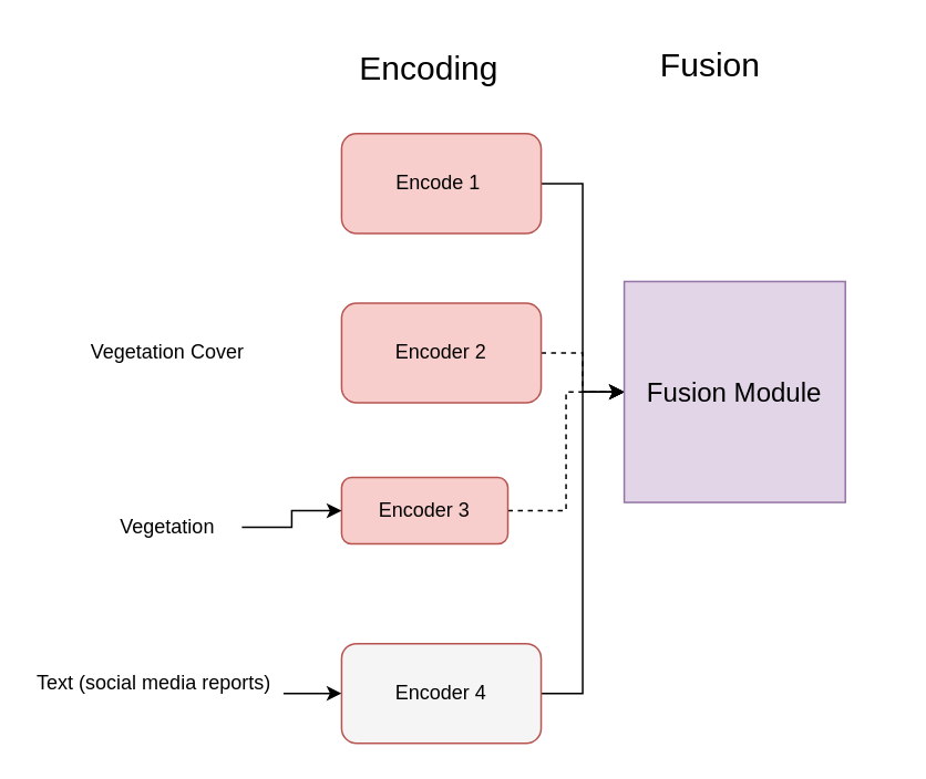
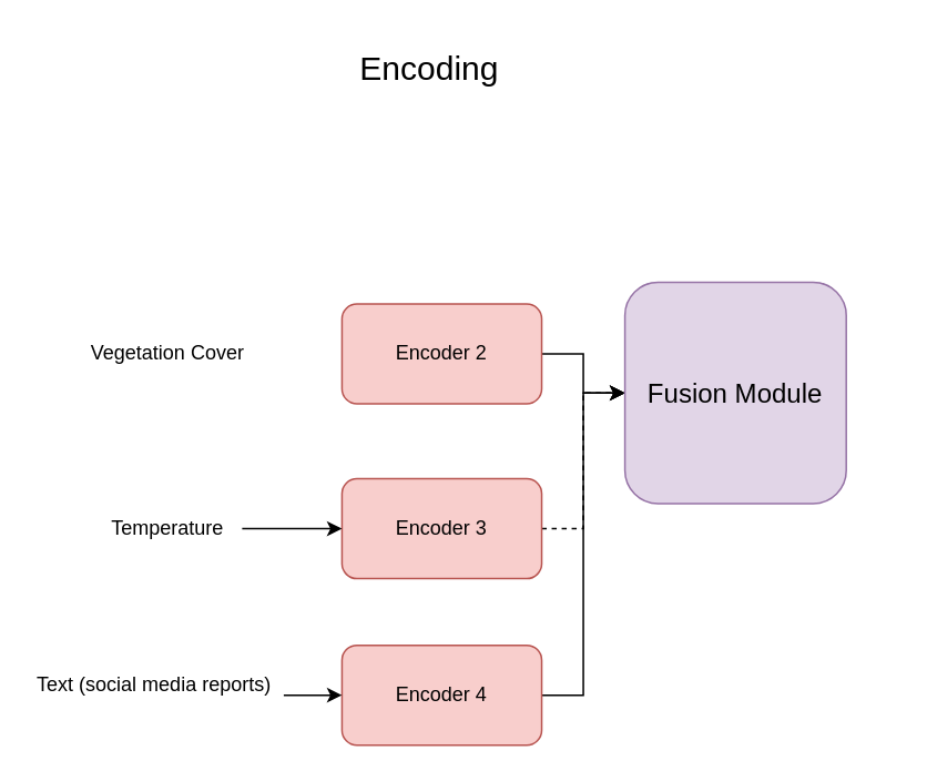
  <mxCell id="0" />
  <mxCell id="1" parent="0" />
- <mxCell id="2" style="edgeStyle=orthogonalEdgeStyle;rounded=0;orthogonalLoop=1;jettySize=auto;html=1;entryX=0;entryY=0.5;entryDx=0;entryDy=0;" edge="1" parent="1" source="3" target="15"><mxGeometry relative="1" as="geometry" /></mxCell>
- <mxCell id="3" value="Encode 1&amp;nbsp;" style="rounded=1;whiteSpace=wrap;html=1;fillColor=#f8cecc;strokeColor=#b85450;" vertex="1" parent="1"><mxGeometry x="205" y="80" width="120" height="60" as="geometry" /></mxCell>
- <mxCell id="4" style="edgeStyle=orthogonalEdgeStyle;rounded=0;orthogonalLoop=1;jettySize=auto;html=1;entryX=0;entryY=0.5;entryDx=0;entryDy=0;dashed=1;" edge="1" parent="1" source="5" target="15"><mxGeometry relative="1" as="geometry" /></mxCell>
+ <mxCell id="4" style="edgeStyle=orthogonalEdgeStyle;rounded=0;orthogonalLoop=1;jettySize=auto;html=1;entryX=0;entryY=0.5;entryDx=0;entryDy=0;" edge="1" parent="1" source="5" target="15"><mxGeometry relative="1" as="geometry" /></mxCell>
  <mxCell id="5" value="Encoder 2" style="rounded=1;whiteSpace=wrap;html=1;fillColor=#f8cecc;strokeColor=#b85450;" vertex="1" parent="1"><mxGeometry x="205" y="182" width="120" height="60" as="geometry" /></mxCell>
  <mxCell id="6" style="edgeStyle=orthogonalEdgeStyle;rounded=0;orthogonalLoop=1;jettySize=auto;html=1;entryX=0;entryY=0.5;entryDx=0;entryDy=0;dashed=1;" edge="1" parent="1" source="7" target="15"><mxGeometry relative="1" as="geometry" /></mxCell>
- <mxCell id="7" value="Encoder 3" style="rounded=1;whiteSpace=wrap;html=1;fillColor=#f8cecc;strokeColor=#b85450;" vertex="1" parent="1"><mxGeometry x="205" y="287" width="100" height="40" as="geometry" /></mxCell>
+ <mxCell id="7" value="Encoder 3" style="rounded=1;whiteSpace=wrap;html=1;fillColor=#f8cecc;strokeColor=#b85450;" vertex="1" parent="1"><mxGeometry x="205" y="287" width="120" height="60" as="geometry" /></mxCell>
  <mxCell id="8" value="Vegetation Cover" style="text;html=1;align=center;verticalAlign=middle;resizable=0;points=[];autosize=1;strokeColor=none;fillColor=none;" vertex="1" parent="1"><mxGeometry x="40" y="197" width="120" height="30" as="geometry" /></mxCell>
  <mxCell id="9" value="" style="edgeStyle=orthogonalEdgeStyle;rounded=0;orthogonalLoop=1;jettySize=auto;html=1;" edge="1" parent="1" source="10" target="7"><mxGeometry relative="1" as="geometry" /></mxCell>
- <mxCell id="10" value="Vegetation" style="text;html=1;align=center;verticalAlign=middle;resizable=0;points=[];autosize=1;strokeColor=none;fillColor=none;" vertex="1" parent="1"><mxGeometry x="55" y="302" width="90" height="30" as="geometry" /></mxCell>
+ <mxCell id="10" value="Temperature" style="text;html=1;align=center;verticalAlign=middle;resizable=0;points=[];autosize=1;strokeColor=none;fillColor=none;" vertex="1" parent="1"><mxGeometry x="55" y="302" width="90" height="30" as="geometry" /></mxCell>
  <mxCell id="11" style="edgeStyle=orthogonalEdgeStyle;rounded=0;orthogonalLoop=1;jettySize=auto;html=1;entryX=0;entryY=0.5;entryDx=0;entryDy=0;" edge="1" parent="1" source="12" target="15"><mxGeometry relative="1" as="geometry" /></mxCell>
- <mxCell id="12" value="Encoder 4" style="rounded=1;whiteSpace=wrap;html=1;fillColor=#f5f5f5;strokeColor=#b85450;" vertex="1" parent="1"><mxGeometry x="205" y="387" width="120" height="60" as="geometry" /></mxCell>
+ <mxCell id="12" value="Encoder 4" style="rounded=1;whiteSpace=wrap;html=1;fillColor=#f8cecc;strokeColor=#b85450;" vertex="1" parent="1"><mxGeometry x="205" y="387" width="120" height="60" as="geometry" /></mxCell>
  <mxCell id="13" value="" style="edgeStyle=orthogonalEdgeStyle;rounded=0;orthogonalLoop=1;jettySize=auto;html=1;" edge="1" parent="1" source="14" target="12"><mxGeometry relative="1" as="geometry" /></mxCell>
  <mxCell id="14" value="Text (social media reports)&lt;div style=&quot;forced-color-adjust: none;&quot;&gt;&lt;br style=&quot;forced-color-adjust: none; color: rgb(0, 0, 0); font-family: Helvetica; font-size: 12px; font-style: normal; font-variant-ligatures: normal; font-variant-caps: normal; font-weight: 400; letter-spacing: normal; orphans: 2; text-align: center; text-indent: 0px; text-transform: none; widows: 2; word-spacing: 0px; -webkit-text-stroke-width: 0px; white-space: nowrap; background-color: rgb(251, 251, 251); text-decoration-thickness: initial; text-decoration-style: initial; text-decoration-color: initial;&quot;&gt;&lt;/div&gt;" style="text;whiteSpace=wrap;html=1;" vertex="1" parent="1"><mxGeometry x="20" y="397" width="150" height="40" as="geometry" /></mxCell>
- <mxCell id="15" value="&lt;font style=&quot;font-size: 16px;&quot;&gt;Fusion Module&lt;/font&gt;" style="whiteSpace=wrap;html=1;aspect=fixed;fillColor=#e1d5e7;strokeColor=#9673a6;" vertex="1" parent="1"><mxGeometry x="375" y="169" width="133" height="133" as="geometry" /></mxCell>
+ <mxCell id="15" value="&lt;font style=&quot;font-size: 16px;&quot;&gt;Fusion Module&lt;/font&gt;" style="whiteSpace=wrap;html=1;aspect=fixed;fillColor=#e1d5e7;strokeColor=#9673a6;rounded=1;" vertex="1" parent="1"><mxGeometry x="375" y="169" width="133" height="133" as="geometry" /></mxCell>
  <mxCell id="16" value="&lt;font style=&quot;font-size: 20px;&quot;&gt;Encoding&lt;span style=&quot;white-space: pre;&quot;&gt;&#09;&lt;/span&gt;&lt;/font&gt;" style="text;html=1;align=center;verticalAlign=middle;resizable=0;points=[];autosize=1;strokeColor=none;fillColor=none;" vertex="1" parent="1"><mxGeometry x="205" y="20" width="110" height="40" as="geometry" /></mxCell>
- <mxCell id="17" value="&lt;div style=&quot;text-align: center;&quot;&gt;&lt;span style=&quot;background-color: initial; font-size: 20px; text-wrap: nowrap;&quot;&gt;Fusion&lt;/span&gt;&lt;/div&gt;" style="text;whiteSpace=wrap;html=1;" vertex="1" parent="1"><mxGeometry x="395" y="20" width="140" height="50" as="geometry" /></mxCell>
